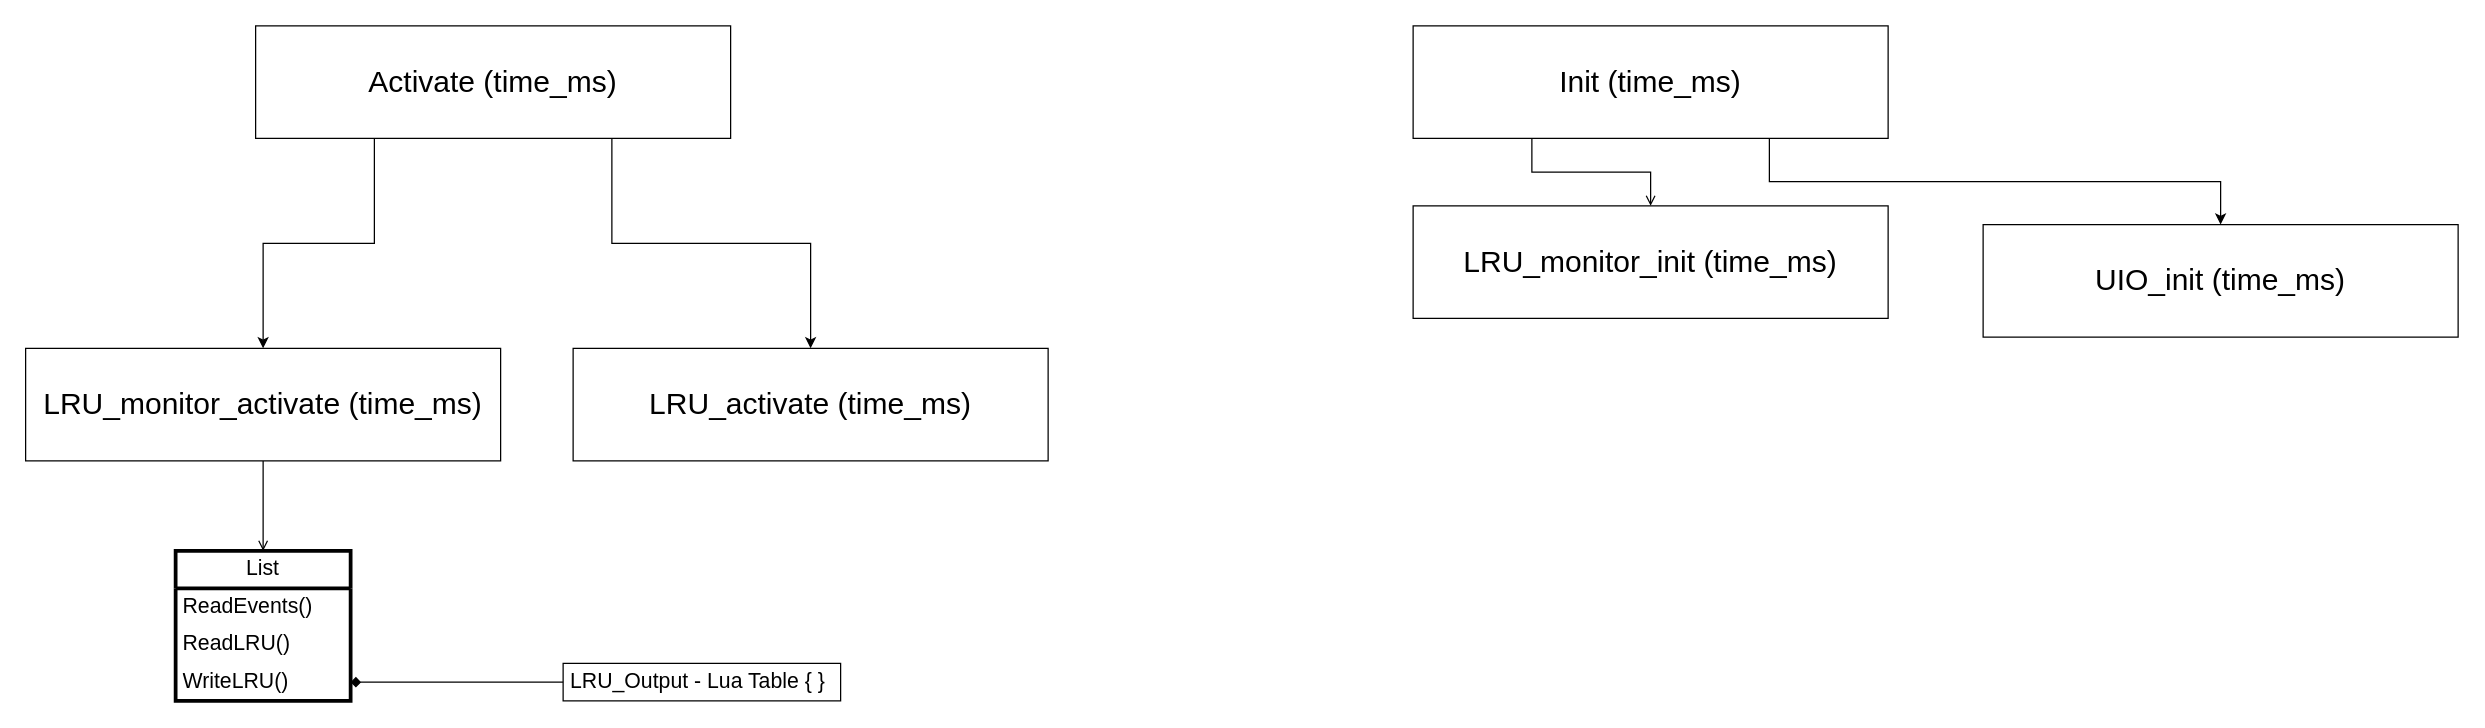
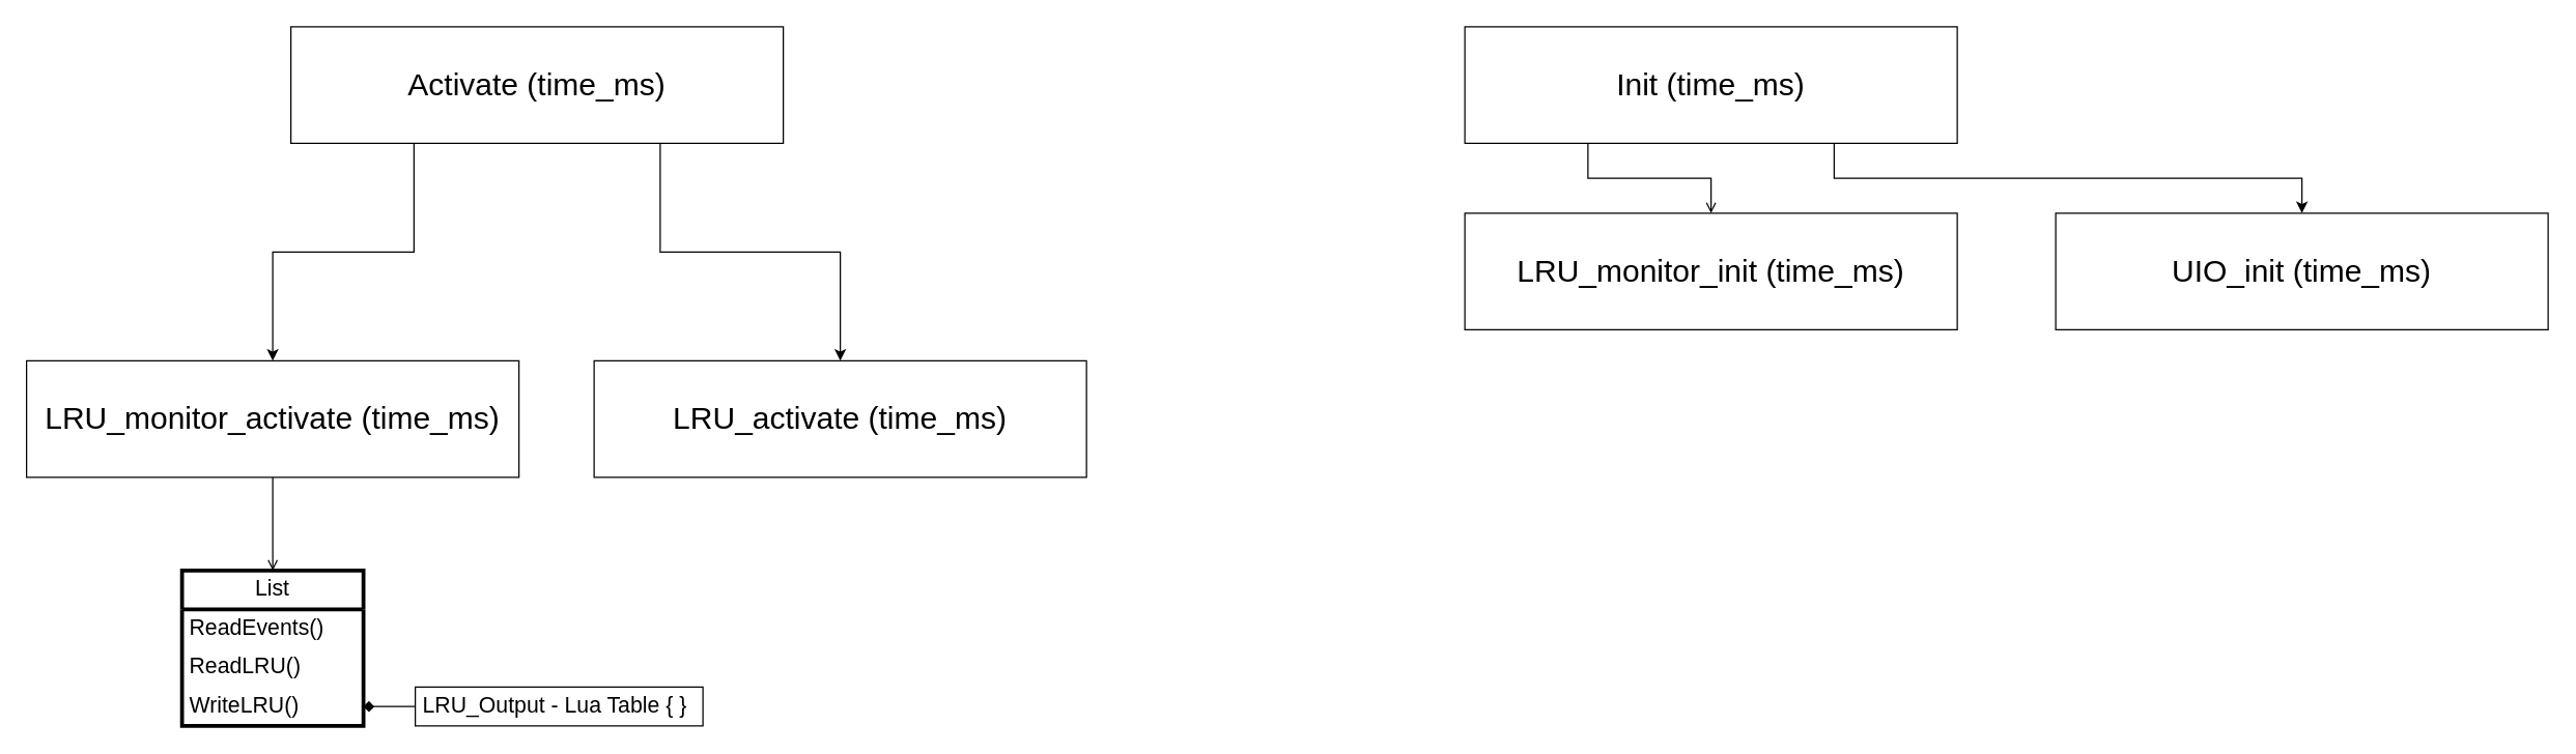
  <mxCell id="0" />
  <mxCell id="1" parent="0" />
  <mxCell id="2" style="edgeStyle=orthogonalEdgeStyle;rounded=0;orthogonalLoop=1;jettySize=auto;html=1;exitX=0.25;exitY=1;exitDx=0;exitDy=0;entryX=0.5;entryY=0;entryDx=0;entryDy=0;" edge="1" parent="1" source="4" target="6"><mxGeometry relative="1" as="geometry" /></mxCell>
  <mxCell id="3" style="edgeStyle=orthogonalEdgeStyle;rounded=0;orthogonalLoop=1;jettySize=auto;html=1;exitX=0.75;exitY=1;exitDx=0;exitDy=0;entryX=0.5;entryY=0;entryDx=0;entryDy=0;" edge="1" parent="1" source="4" target="7"><mxGeometry relative="1" as="geometry" /></mxCell>
- <mxCell id="4" value="&lt;font style=&quot;font-size: 24px;&quot;&gt;Activate (time_ms)&lt;/font&gt;" style="text;html=1;strokeColor=default;fillColor=none;align=center;verticalAlign=middle;whiteSpace=wrap;rounded=0;" vertex="1" parent="1"><mxGeometry x="204" y="20" width="380" height="90" as="geometry" /></mxCell>
+ <mxCell id="4" value="&lt;font style=&quot;font-size: 24px;&quot;&gt;Activate (time_ms)&lt;/font&gt;" style="text;html=1;strokeColor=default;fillColor=none;align=center;verticalAlign=middle;whiteSpace=wrap;rounded=0;" vertex="1" parent="1"><mxGeometry x="224" y="20" width="380" height="90" as="geometry" /></mxCell>
  <mxCell id="5" style="edgeStyle=orthogonalEdgeStyle;rounded=0;orthogonalLoop=1;jettySize=auto;html=1;exitX=0.5;exitY=1;exitDx=0;exitDy=0;entryX=0.5;entryY=0;entryDx=0;entryDy=0;endArrow=open;" edge="1" parent="1" source="6" target="13"><mxGeometry relative="1" as="geometry" /></mxCell>
  <mxCell id="6" value="&lt;font style=&quot;font-size: 24px;&quot;&gt;LRU_monitor_activate (time_ms)&lt;/font&gt;" style="text;html=1;strokeColor=default;fillColor=none;align=center;verticalAlign=middle;whiteSpace=wrap;rounded=0;" vertex="1" parent="1"><mxGeometry x="20" y="278" width="380" height="90" as="geometry" /></mxCell>
  <mxCell id="7" value="&lt;font style=&quot;font-size: 24px;&quot;&gt;LRU_activate (time_ms)&lt;/font&gt;" style="text;html=1;strokeColor=default;fillColor=none;align=center;verticalAlign=middle;whiteSpace=wrap;rounded=0;" vertex="1" parent="1"><mxGeometry x="458" y="278" width="380" height="90" as="geometry" /></mxCell>
  <mxCell id="8" style="edgeStyle=orthogonalEdgeStyle;rounded=0;orthogonalLoop=1;jettySize=auto;html=1;exitX=0.25;exitY=1;exitDx=0;exitDy=0;entryX=0.5;entryY=0;entryDx=0;entryDy=0;endArrow=open;" edge="1" parent="1" source="10" target="11"><mxGeometry relative="1" as="geometry" /></mxCell>
  <mxCell id="9" style="edgeStyle=orthogonalEdgeStyle;rounded=0;orthogonalLoop=1;jettySize=auto;html=1;exitX=0.75;exitY=1;exitDx=0;exitDy=0;entryX=0.5;entryY=0;entryDx=0;entryDy=0;" edge="1" parent="1" source="10" target="12"><mxGeometry relative="1" as="geometry" /></mxCell>
  <mxCell id="10" value="&lt;font style=&quot;font-size: 24px;&quot;&gt;Init (time_ms)&lt;/font&gt;" style="text;html=1;strokeColor=default;fillColor=none;align=center;verticalAlign=middle;whiteSpace=wrap;rounded=0;" vertex="1" parent="1"><mxGeometry x="1130" y="20" width="380" height="90" as="geometry" /></mxCell>
  <mxCell id="11" value="&lt;font style=&quot;font-size: 24px;&quot;&gt;LRU_monitor_init (time_ms)&lt;/font&gt;" style="text;html=1;strokeColor=default;fillColor=none;align=center;verticalAlign=middle;whiteSpace=wrap;rounded=0;" vertex="1" parent="1"><mxGeometry x="1130" y="164" width="380" height="90" as="geometry" /></mxCell>
- <mxCell id="12" value="&lt;font style=&quot;font-size: 24px;&quot;&gt;UIO_init (time_ms)&lt;/font&gt;" style="text;html=1;strokeColor=default;fillColor=none;align=center;verticalAlign=middle;whiteSpace=wrap;rounded=0;" vertex="1" parent="1"><mxGeometry x="1586" y="179" width="380" height="90" as="geometry" /></mxCell>
+ <mxCell id="12" value="&lt;font style=&quot;font-size: 24px;&quot;&gt;UIO_init (time_ms)&lt;/font&gt;" style="text;html=1;strokeColor=default;fillColor=none;align=center;verticalAlign=middle;whiteSpace=wrap;rounded=0;" vertex="1" parent="1"><mxGeometry x="1586" y="164" width="380" height="90" as="geometry" /></mxCell>
  <mxCell id="13" value="List" style="swimlane;fontStyle=0;childLayout=stackLayout;horizontal=1;startSize=30;horizontalStack=0;resizeParent=1;resizeParentMax=0;resizeLast=0;collapsible=1;marginBottom=0;whiteSpace=wrap;html=1;strokeWidth=3;fontSize=17;" vertex="1" parent="1"><mxGeometry x="140" y="440" width="140" height="120" as="geometry" /></mxCell>
  <mxCell id="14" value="ReadEvents()" style="text;strokeColor=none;fillColor=none;align=left;verticalAlign=middle;spacingLeft=4;spacingRight=4;overflow=hidden;points=[[0,0.5],[1,0.5]];portConstraint=eastwest;rotatable=0;whiteSpace=wrap;html=1;fontSize=17;" vertex="1" parent="13"><mxGeometry y="30" width="140" height="30" as="geometry" /></mxCell>
  <mxCell id="15" value="ReadLRU()" style="text;strokeColor=none;fillColor=none;align=left;verticalAlign=middle;spacingLeft=4;spacingRight=4;overflow=hidden;points=[[0,0.5],[1,0.5]];portConstraint=eastwest;rotatable=0;whiteSpace=wrap;html=1;fontSize=17;" vertex="1" parent="13"><mxGeometry y="60" width="140" height="30" as="geometry" /></mxCell>
  <mxCell id="16" value="WriteLRU()" style="text;strokeColor=none;fillColor=none;align=left;verticalAlign=middle;spacingLeft=4;spacingRight=4;overflow=hidden;points=[[0,0.5],[1,0.5]];portConstraint=eastwest;rotatable=0;whiteSpace=wrap;html=1;fontSize=17;" vertex="1" parent="13"><mxGeometry y="90" width="140" height="30" as="geometry" /></mxCell>
  <mxCell id="17" style="edgeStyle=orthogonalEdgeStyle;rounded=0;orthogonalLoop=1;jettySize=auto;html=1;entryX=1;entryY=0.5;entryDx=0;entryDy=0;endArrow=diamond;" edge="1" parent="1" source="18" target="16"><mxGeometry relative="1" as="geometry" /></mxCell>
- <mxCell id="18" value="LRU_Output - Lua Table { }" style="text;strokeColor=default;fillColor=none;align=left;verticalAlign=middle;spacingLeft=4;spacingRight=4;overflow=hidden;points=[[0,0.5],[1,0.5]];portConstraint=eastwest;rotatable=0;whiteSpace=wrap;html=1;fontSize=17;" vertex="1" parent="1"><mxGeometry x="450" y="530" width="222" height="30" as="geometry" /></mxCell>
+ <mxCell id="18" value="LRU_Output - Lua Table { }" style="text;strokeColor=default;fillColor=none;align=left;verticalAlign=middle;spacingLeft=4;spacingRight=4;overflow=hidden;points=[[0,0.5],[1,0.5]];portConstraint=eastwest;rotatable=0;whiteSpace=wrap;html=1;fontSize=17;" vertex="1" parent="1"><mxGeometry x="320" y="530" width="222" height="30" as="geometry" /></mxCell>
